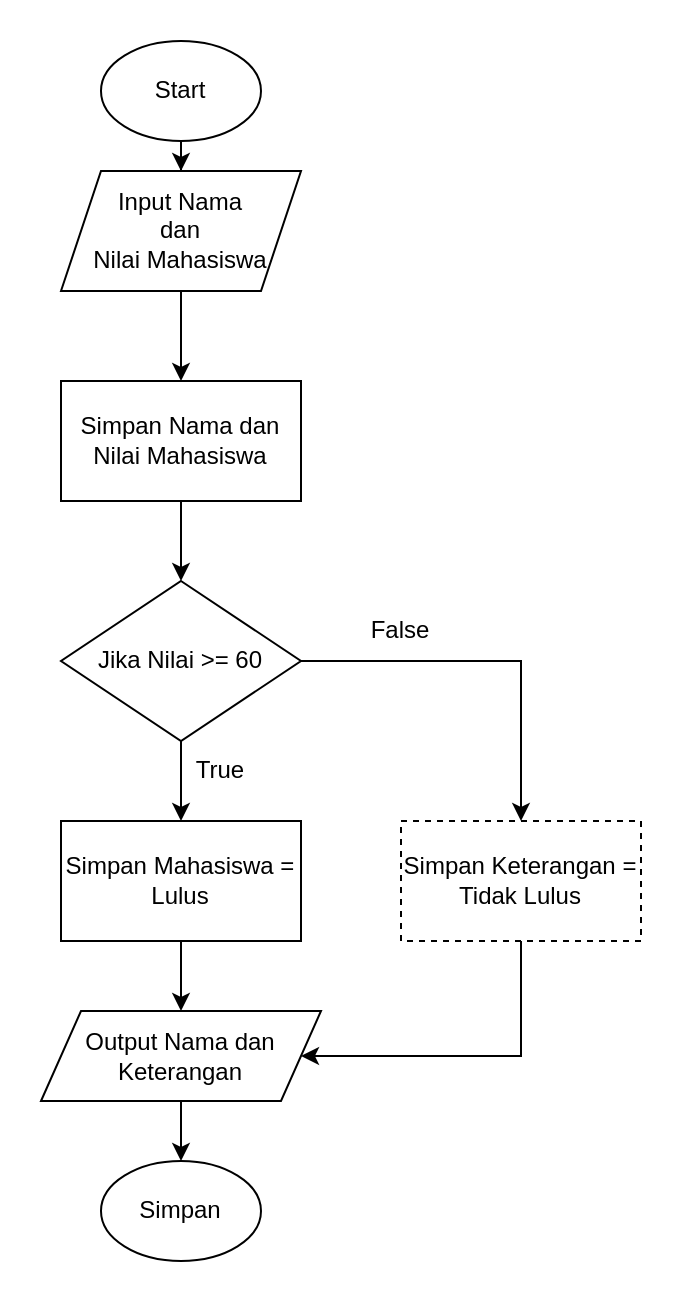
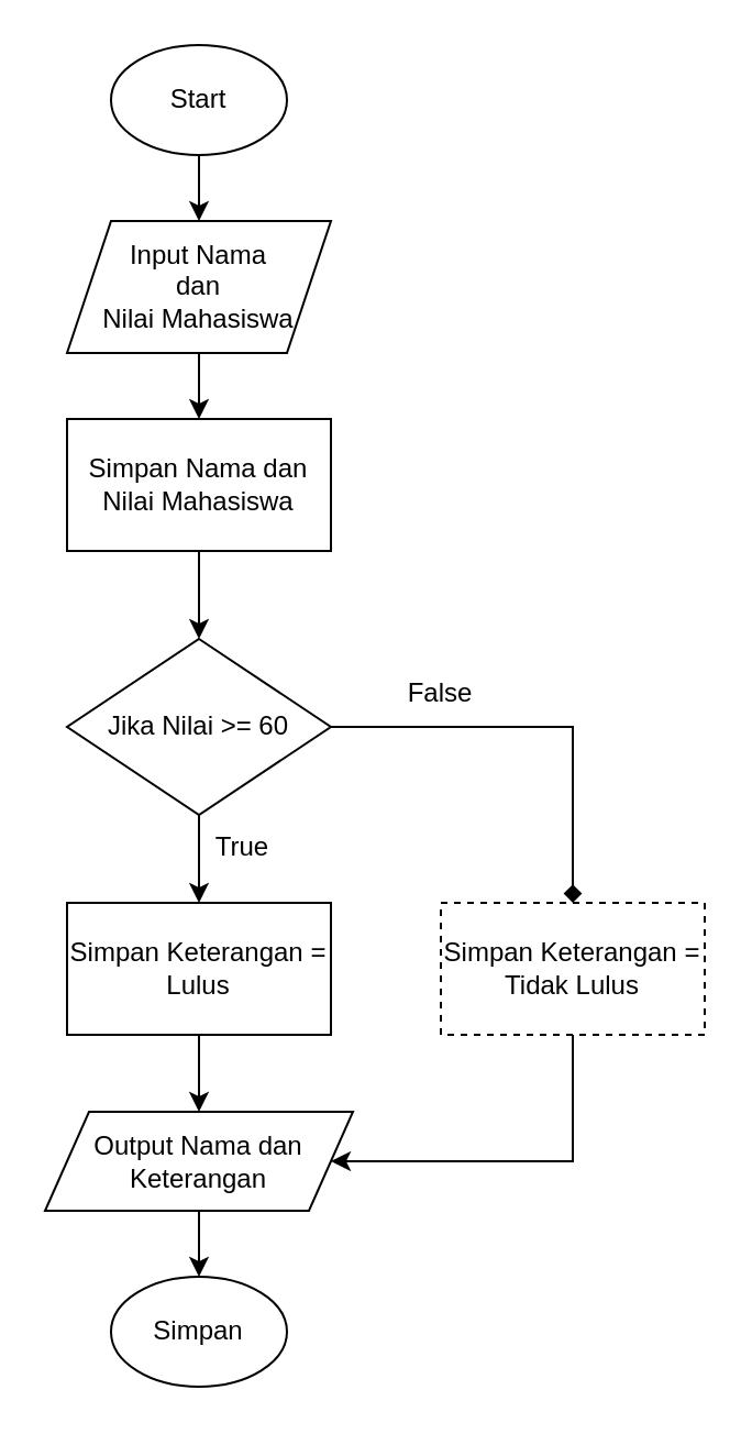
  <mxCell id="0" />
  <mxCell id="1" parent="0" />
  <mxCell id="2" style="edgeStyle=orthogonalEdgeStyle;rounded=0;orthogonalLoop=1;jettySize=auto;html=1;entryX=0.5;entryY=0;entryDx=0;entryDy=0;" edge="1" parent="1" source="3" target="6"><mxGeometry relative="1" as="geometry" /></mxCell>
  <mxCell id="3" value="Start" style="ellipse;whiteSpace=wrap;html=1;" vertex="1" parent="1"><mxGeometry x="50" y="20" width="80" height="50" as="geometry" /></mxCell>
  <mxCell id="4" value="Simpan" style="ellipse;whiteSpace=wrap;html=1;" vertex="1" parent="1"><mxGeometry x="50" y="580" width="80" height="50" as="geometry" /></mxCell>
  <mxCell id="5" style="edgeStyle=orthogonalEdgeStyle;rounded=0;orthogonalLoop=1;jettySize=auto;html=1;entryX=0.5;entryY=0;entryDx=0;entryDy=0;" edge="1" parent="1" source="6" target="8"><mxGeometry relative="1" as="geometry" /></mxCell>
- <mxCell id="6" value="Input Nama&lt;div&gt;dan&lt;br&gt;Nilai Mahasiswa&lt;/div&gt;" style="shape=parallelogram;perimeter=parallelogramPerimeter;whiteSpace=wrap;html=1;fixedSize=1;" vertex="1" parent="1"><mxGeometry x="30" y="85" width="120" height="60" as="geometry" /></mxCell>
+ <mxCell id="6" value="Input Nama&lt;div&gt;dan&lt;br&gt;Nilai Mahasiswa&lt;/div&gt;" style="shape=parallelogram;perimeter=parallelogramPerimeter;whiteSpace=wrap;html=1;fixedSize=1;" vertex="1" parent="1"><mxGeometry x="30" y="100" width="120" height="60" as="geometry" /></mxCell>
  <mxCell id="7" style="edgeStyle=orthogonalEdgeStyle;rounded=0;orthogonalLoop=1;jettySize=auto;html=1;entryX=0.5;entryY=0;entryDx=0;entryDy=0;" edge="1" parent="1" source="8" target="11"><mxGeometry relative="1" as="geometry" /></mxCell>
  <mxCell id="8" value="Simpan Nama dan Nilai Mahasiswa" style="rounded=0;whiteSpace=wrap;html=1;" vertex="1" parent="1"><mxGeometry x="30" y="190" width="120" height="60" as="geometry" /></mxCell>
  <mxCell id="9" style="edgeStyle=orthogonalEdgeStyle;rounded=0;orthogonalLoop=1;jettySize=auto;html=1;entryX=0.5;entryY=0;entryDx=0;entryDy=0;" edge="1" parent="1" source="11" target="13"><mxGeometry relative="1" as="geometry" /></mxCell>
- <mxCell id="10" style="edgeStyle=orthogonalEdgeStyle;rounded=0;orthogonalLoop=1;jettySize=auto;html=1;" edge="1" parent="1" source="11" target="16"><mxGeometry relative="1" as="geometry" /></mxCell>
+ <mxCell id="10" style="edgeStyle=orthogonalEdgeStyle;rounded=0;orthogonalLoop=1;jettySize=auto;html=1;endArrow=diamond;" edge="1" parent="1" source="11" target="16"><mxGeometry relative="1" as="geometry" /></mxCell>
  <mxCell id="11" value="Jika Nilai &amp;gt;= 60" style="rhombus;whiteSpace=wrap;html=1;" vertex="1" parent="1"><mxGeometry x="30" y="290" width="120" height="80" as="geometry" /></mxCell>
  <mxCell id="12" style="edgeStyle=orthogonalEdgeStyle;rounded=0;orthogonalLoop=1;jettySize=auto;html=1;entryX=0.5;entryY=0;entryDx=0;entryDy=0;" edge="1" parent="1" source="13" target="19"><mxGeometry relative="1" as="geometry" /></mxCell>
- <mxCell id="13" value="Simpan Mahasiswa = Lulus" style="rounded=0;whiteSpace=wrap;html=1;" vertex="1" parent="1"><mxGeometry x="30" y="410" width="120" height="60" as="geometry" /></mxCell>
+ <mxCell id="13" value="Simpan Keterangan = Lulus" style="rounded=0;whiteSpace=wrap;html=1;" vertex="1" parent="1"><mxGeometry x="30" y="410" width="120" height="60" as="geometry" /></mxCell>
  <mxCell id="14" value="True" style="text;html=1;align=center;verticalAlign=middle;whiteSpace=wrap;rounded=0;" vertex="1" parent="1"><mxGeometry x="80" y="370" width="60" height="30" as="geometry" /></mxCell>
  <mxCell id="15" style="edgeStyle=orthogonalEdgeStyle;rounded=0;orthogonalLoop=1;jettySize=auto;html=1;entryX=1;entryY=0.5;entryDx=0;entryDy=0;" edge="1" parent="1" source="16" target="19"><mxGeometry relative="1" as="geometry"><Array as="points"><mxPoint x="260" y="528" /></Array></mxGeometry></mxCell>
  <mxCell id="16" value="Simpan Keterangan = Tidak Lulus" style="rounded=0;whiteSpace=wrap;html=1;dashed=1;" vertex="1" parent="1"><mxGeometry x="200" y="410" width="120" height="60" as="geometry" /></mxCell>
  <mxCell id="17" value="False" style="text;html=1;align=center;verticalAlign=middle;whiteSpace=wrap;rounded=0;" vertex="1" parent="1"><mxGeometry x="170" y="300" width="60" height="30" as="geometry" /></mxCell>
  <mxCell id="18" style="edgeStyle=orthogonalEdgeStyle;rounded=0;orthogonalLoop=1;jettySize=auto;html=1;entryX=0.5;entryY=0;entryDx=0;entryDy=0;" edge="1" parent="1" source="19" target="4"><mxGeometry relative="1" as="geometry" /></mxCell>
  <mxCell id="19" value="Output Nama dan Keterangan" style="shape=parallelogram;perimeter=parallelogramPerimeter;whiteSpace=wrap;html=1;fixedSize=1;" vertex="1" parent="1"><mxGeometry x="20" y="505" width="140" height="45" as="geometry" /></mxCell>
